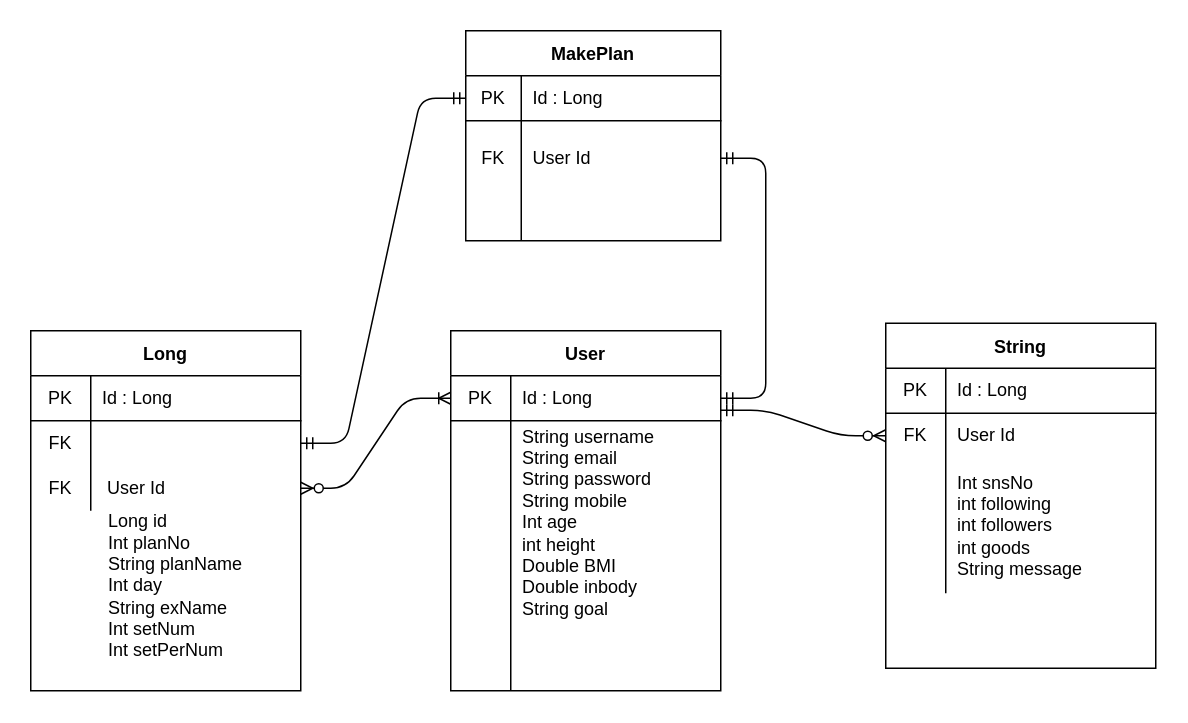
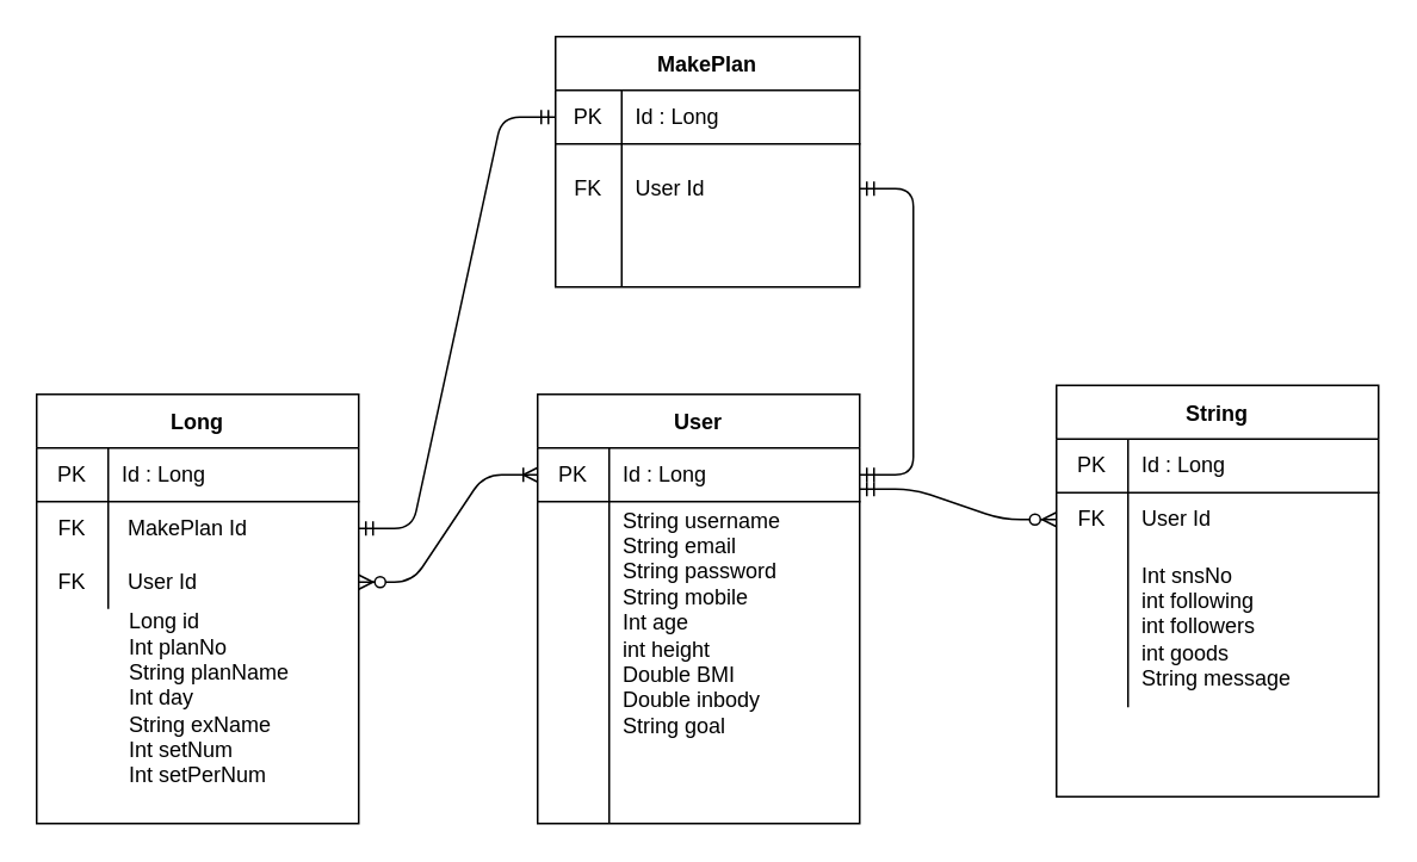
  <mxCell id="0" />
  <mxCell id="1" parent="0" />
  <mxCell id="2" value="User" style="shape=table;startSize=30;container=1;collapsible=0;childLayout=tableLayout;fixedRows=1;rowLines=0;fontStyle=1;align=center;pointerEvents=1;" vertex="1" parent="1"><mxGeometry x="300" y="220" width="180" height="240" as="geometry" /></mxCell>
  <mxCell id="3" value="" style="shape=partialRectangle;html=1;whiteSpace=wrap;collapsible=0;dropTarget=0;pointerEvents=1;fillColor=none;top=0;left=0;bottom=1;right=0;points=[[0,0.5],[1,0.5]];portConstraint=eastwest;" vertex="1" parent="2"><mxGeometry y="30" width="180" height="30" as="geometry" /></mxCell>
  <mxCell id="4" value="PK" style="shape=partialRectangle;html=1;whiteSpace=wrap;connectable=0;fillColor=none;top=0;left=0;bottom=0;right=0;overflow=hidden;pointerEvents=1;" vertex="1" parent="3"><mxGeometry width="40" height="30" as="geometry" /></mxCell>
  <mxCell id="5" value="Id : Long" style="shape=partialRectangle;html=1;whiteSpace=wrap;connectable=0;fillColor=none;top=0;left=0;bottom=0;right=0;align=left;spacingLeft=6;overflow=hidden;pointerEvents=1;" vertex="1" parent="3"><mxGeometry x="40" width="140" height="30" as="geometry" /></mxCell>
  <mxCell id="6" value="" style="shape=partialRectangle;html=1;whiteSpace=wrap;collapsible=0;dropTarget=0;pointerEvents=1;fillColor=none;top=0;left=0;bottom=0;right=0;points=[[0,0.5],[1,0.5]];portConstraint=eastwest;" vertex="1" parent="2"><mxGeometry y="60" width="180" height="150" as="geometry" /></mxCell>
  <mxCell id="7" value="" style="shape=partialRectangle;html=1;whiteSpace=wrap;connectable=0;fillColor=none;top=0;left=0;bottom=0;right=0;overflow=hidden;pointerEvents=1;" vertex="1" parent="6"><mxGeometry width="40" height="150" as="geometry" /></mxCell>
  <mxCell id="8" value="String username&lt;br style=&quot;padding: 0px ; margin: 0px&quot;&gt;String email&lt;br style=&quot;padding: 0px ; margin: 0px&quot;&gt;String password&lt;br style=&quot;padding: 0px ; margin: 0px&quot;&gt;String mobile&lt;br style=&quot;padding: 0px ; margin: 0px&quot;&gt;Int age&lt;br style=&quot;padding: 0px ; margin: 0px&quot;&gt;int height&lt;br style=&quot;padding: 0px ; margin: 0px&quot;&gt;Double BMI&lt;br style=&quot;padding: 0px ; margin: 0px&quot;&gt;Double inbody&lt;br style=&quot;padding: 0px ; margin: 0px&quot;&gt;String goal&lt;div style=&quot;padding: 0px ; margin: 0px&quot;&gt;&lt;br style=&quot;padding: 0px ; margin: 0px&quot;&gt;&lt;/div&gt;" style="shape=partialRectangle;html=1;whiteSpace=wrap;connectable=0;fillColor=none;top=0;left=0;bottom=0;right=0;align=left;spacingLeft=6;overflow=hidden;pointerEvents=1;" vertex="1" parent="6"><mxGeometry x="40" width="140" height="150" as="geometry" /></mxCell>
  <mxCell id="9" value="" style="shape=partialRectangle;html=1;whiteSpace=wrap;collapsible=0;dropTarget=0;pointerEvents=1;fillColor=none;top=0;left=0;bottom=0;right=0;points=[[0,0.5],[1,0.5]];portConstraint=eastwest;" vertex="1" parent="2"><mxGeometry y="210" width="180" height="30" as="geometry" /></mxCell>
  <mxCell id="10" value="" style="shape=partialRectangle;html=1;whiteSpace=wrap;connectable=0;fillColor=none;top=0;left=0;bottom=0;right=0;overflow=hidden;pointerEvents=1;" vertex="1" parent="9"><mxGeometry width="40" height="30" as="geometry" /></mxCell>
  <mxCell id="11" value="" style="shape=partialRectangle;html=1;whiteSpace=wrap;connectable=0;fillColor=none;top=0;left=0;bottom=0;right=0;align=left;spacingLeft=6;overflow=hidden;pointerEvents=1;" vertex="1" parent="9"><mxGeometry x="40" width="140" height="30" as="geometry" /></mxCell>
  <mxCell id="12" value="MakePlan" style="shape=table;startSize=30;container=1;collapsible=0;childLayout=tableLayout;fixedRows=1;rowLines=0;fontStyle=1;align=center;pointerEvents=1;" vertex="1" parent="1"><mxGeometry x="310" y="20" width="170" height="140" as="geometry" /></mxCell>
  <mxCell id="13" value="" style="shape=partialRectangle;html=1;whiteSpace=wrap;collapsible=0;dropTarget=0;pointerEvents=1;fillColor=none;top=0;left=0;bottom=1;right=0;points=[[0,0.5],[1,0.5]];portConstraint=eastwest;" vertex="1" parent="12"><mxGeometry y="30" width="170" height="30" as="geometry" /></mxCell>
  <mxCell id="14" value="PK" style="shape=partialRectangle;html=1;whiteSpace=wrap;connectable=0;fillColor=none;top=0;left=0;bottom=0;right=0;overflow=hidden;pointerEvents=1;" vertex="1" parent="13"><mxGeometry width="37" height="30" as="geometry" /></mxCell>
  <mxCell id="15" value="Id : Long" style="shape=partialRectangle;html=1;whiteSpace=wrap;connectable=0;fillColor=none;top=0;left=0;bottom=0;right=0;align=left;spacingLeft=6;overflow=hidden;pointerEvents=1;" vertex="1" parent="13"><mxGeometry x="37" width="133" height="30" as="geometry" /></mxCell>
  <mxCell id="16" value="" style="shape=partialRectangle;html=1;whiteSpace=wrap;collapsible=0;dropTarget=0;pointerEvents=1;fillColor=none;top=0;left=0;bottom=0;right=0;points=[[0,0.5],[1,0.5]];portConstraint=eastwest;" vertex="1" parent="12"><mxGeometry y="60" width="170" height="50" as="geometry" /></mxCell>
  <mxCell id="17" value="FK" style="shape=partialRectangle;html=1;whiteSpace=wrap;connectable=0;fillColor=none;top=0;left=0;bottom=0;right=0;overflow=hidden;pointerEvents=1;" vertex="1" parent="16"><mxGeometry width="37" height="50" as="geometry" /></mxCell>
  <mxCell id="18" value="User Id" style="shape=partialRectangle;html=1;whiteSpace=wrap;connectable=0;fillColor=none;top=0;left=0;bottom=0;right=0;align=left;spacingLeft=6;overflow=hidden;pointerEvents=1;" vertex="1" parent="16"><mxGeometry x="37" width="133" height="50" as="geometry" /></mxCell>
  <mxCell id="19" value="" style="shape=partialRectangle;html=1;whiteSpace=wrap;collapsible=0;dropTarget=0;pointerEvents=1;fillColor=none;top=0;left=0;bottom=0;right=0;points=[[0,0.5],[1,0.5]];portConstraint=eastwest;" vertex="1" parent="12"><mxGeometry y="110" width="170" height="30" as="geometry" /></mxCell>
  <mxCell id="20" value="" style="shape=partialRectangle;html=1;whiteSpace=wrap;connectable=0;fillColor=none;top=0;left=0;bottom=0;right=0;overflow=hidden;pointerEvents=1;" vertex="1" parent="19"><mxGeometry width="37" height="30" as="geometry" /></mxCell>
  <mxCell id="21" value="" style="shape=partialRectangle;html=1;whiteSpace=wrap;connectable=0;fillColor=none;top=0;left=0;bottom=0;right=0;align=left;spacingLeft=6;overflow=hidden;pointerEvents=1;" vertex="1" parent="19"><mxGeometry x="37" width="133" height="30" as="geometry" /></mxCell>
  <mxCell id="22" value="String" style="shape=table;startSize=30;container=1;collapsible=0;childLayout=tableLayout;fixedRows=1;rowLines=0;fontStyle=1;align=center;pointerEvents=1;" vertex="1" parent="1"><mxGeometry x="590" y="215" width="180" height="230" as="geometry" /></mxCell>
  <mxCell id="23" value="" style="shape=partialRectangle;html=1;whiteSpace=wrap;collapsible=0;dropTarget=0;pointerEvents=1;fillColor=none;top=0;left=0;bottom=1;right=0;points=[[0,0.5],[1,0.5]];portConstraint=eastwest;" vertex="1" parent="22"><mxGeometry y="30" width="180" height="30" as="geometry" /></mxCell>
  <mxCell id="24" value="PK" style="shape=partialRectangle;html=1;whiteSpace=wrap;connectable=0;fillColor=none;top=0;left=0;bottom=0;right=0;overflow=hidden;pointerEvents=1;" vertex="1" parent="23"><mxGeometry width="40" height="30" as="geometry" /></mxCell>
  <mxCell id="25" value="Id : Long" style="shape=partialRectangle;html=1;whiteSpace=wrap;connectable=0;fillColor=none;top=0;left=0;bottom=0;right=0;align=left;spacingLeft=6;overflow=hidden;pointerEvents=1;" vertex="1" parent="23"><mxGeometry x="40" width="140" height="30" as="geometry" /></mxCell>
  <mxCell id="26" value="" style="shape=partialRectangle;html=1;whiteSpace=wrap;collapsible=0;dropTarget=0;pointerEvents=1;fillColor=none;top=0;left=0;bottom=0;right=0;points=[[0,0.5],[1,0.5]];portConstraint=eastwest;" vertex="1" parent="22"><mxGeometry y="60" width="180" height="30" as="geometry" /></mxCell>
  <mxCell id="27" value="FK" style="shape=partialRectangle;html=1;whiteSpace=wrap;connectable=0;fillColor=none;top=0;left=0;bottom=0;right=0;overflow=hidden;pointerEvents=1;" vertex="1" parent="26"><mxGeometry width="40" height="30" as="geometry" /></mxCell>
  <mxCell id="28" value="User Id" style="shape=partialRectangle;html=1;whiteSpace=wrap;connectable=0;fillColor=none;top=0;left=0;bottom=0;right=0;align=left;spacingLeft=6;overflow=hidden;pointerEvents=1;" vertex="1" parent="26"><mxGeometry x="40" width="140" height="30" as="geometry" /></mxCell>
  <mxCell id="29" value="" style="shape=partialRectangle;html=1;whiteSpace=wrap;collapsible=0;dropTarget=0;pointerEvents=1;fillColor=none;top=0;left=0;bottom=0;right=0;points=[[0,0.5],[1,0.5]];portConstraint=eastwest;" vertex="1" parent="22"><mxGeometry y="90" width="180" height="90" as="geometry" /></mxCell>
  <mxCell id="30" value="" style="shape=partialRectangle;html=1;whiteSpace=wrap;connectable=0;fillColor=none;top=0;left=0;bottom=0;right=0;overflow=hidden;pointerEvents=1;" vertex="1" parent="29"><mxGeometry width="40" height="90" as="geometry" /></mxCell>
  <mxCell id="31" value="Int snsNo&lt;br style=&quot;padding: 0px ; margin: 0px&quot;&gt;int following&lt;br style=&quot;padding: 0px ; margin: 0px&quot;&gt;int followers&lt;br style=&quot;padding: 0px ; margin: 0px&quot;&gt;int goods&lt;br style=&quot;padding: 0px ; margin: 0px&quot;&gt;String message" style="shape=partialRectangle;html=1;whiteSpace=wrap;connectable=0;fillColor=none;top=0;left=0;bottom=0;right=0;align=left;spacingLeft=6;overflow=hidden;pointerEvents=1;" vertex="1" parent="29"><mxGeometry x="40" width="140" height="90" as="geometry" /></mxCell>
  <mxCell id="32" value="Long" style="shape=table;startSize=30;container=1;collapsible=0;childLayout=tableLayout;fixedRows=1;rowLines=0;fontStyle=1;align=center;pointerEvents=1;" vertex="1" parent="1"><mxGeometry x="20" y="220" width="180" height="240" as="geometry" /></mxCell>
  <mxCell id="33" value="" style="shape=partialRectangle;html=1;whiteSpace=wrap;collapsible=0;dropTarget=0;pointerEvents=1;fillColor=none;top=0;left=0;bottom=1;right=0;points=[[0,0.5],[1,0.5]];portConstraint=eastwest;" vertex="1" parent="32"><mxGeometry y="30" width="180" height="30" as="geometry" /></mxCell>
  <mxCell id="34" value="PK" style="shape=partialRectangle;html=1;whiteSpace=wrap;connectable=0;fillColor=none;top=0;left=0;bottom=0;right=0;overflow=hidden;pointerEvents=1;" vertex="1" parent="33"><mxGeometry width="40" height="30" as="geometry" /></mxCell>
  <mxCell id="35" value="Id : Long" style="shape=partialRectangle;html=1;whiteSpace=wrap;connectable=0;fillColor=none;top=0;left=0;bottom=0;right=0;align=left;spacingLeft=6;overflow=hidden;pointerEvents=1;" vertex="1" parent="33"><mxGeometry x="40" width="140" height="30" as="geometry" /></mxCell>
  <mxCell id="36" value="" style="shape=partialRectangle;html=1;whiteSpace=wrap;collapsible=0;dropTarget=0;pointerEvents=1;fillColor=none;top=0;left=0;bottom=0;right=0;points=[[0,0.5],[1,0.5]];portConstraint=eastwest;" vertex="1" parent="32"><mxGeometry y="60" width="180" height="30" as="geometry" /></mxCell>
  <mxCell id="37" value="FK" style="shape=partialRectangle;html=1;whiteSpace=wrap;connectable=0;fillColor=none;top=0;left=0;bottom=0;right=0;overflow=hidden;pointerEvents=1;" vertex="1" parent="36"><mxGeometry width="40" height="30" as="geometry" /></mxCell>
+ <mxCell id="38" value="&amp;nbsp;MakePlan Id" style="shape=partialRectangle;html=1;whiteSpace=wrap;connectable=0;fillColor=none;top=0;left=0;bottom=0;right=0;align=left;spacingLeft=6;overflow=hidden;pointerEvents=1;" vertex="1" parent="36"><mxGeometry x="40" width="140" height="30" as="geometry" /></mxCell>
  <mxCell id="39" value="" style="shape=partialRectangle;html=1;whiteSpace=wrap;collapsible=0;dropTarget=0;pointerEvents=1;fillColor=none;top=0;left=0;bottom=0;right=0;points=[[0,0.5],[1,0.5]];portConstraint=eastwest;" vertex="1" parent="32"><mxGeometry y="90" width="180" height="30" as="geometry" /></mxCell>
  <mxCell id="40" value="FK" style="shape=partialRectangle;html=1;whiteSpace=wrap;connectable=0;fillColor=none;top=0;left=0;bottom=0;right=0;overflow=hidden;pointerEvents=1;" vertex="1" parent="39"><mxGeometry width="40" height="30" as="geometry" /></mxCell>
  <mxCell id="41" value="&amp;nbsp;User Id" style="shape=partialRectangle;html=1;whiteSpace=wrap;connectable=0;fillColor=none;top=0;left=0;bottom=0;right=0;align=left;spacingLeft=6;overflow=hidden;pointerEvents=1;" vertex="1" parent="39"><mxGeometry x="40" width="140" height="30" as="geometry" /></mxCell>
  <mxCell id="42" value="&lt;div&gt;Long id&lt;/div&gt;&lt;div&gt;Int planNo&lt;/div&gt;&lt;div&gt;String planName&lt;/div&gt;&lt;div&gt;Int day&lt;/div&gt;&lt;div&gt;String exName&lt;/div&gt;&lt;div&gt;Int setNum&lt;/div&gt;&lt;div&gt;Int setPerNum&lt;/div&gt;" style="text;html=1;align=left;verticalAlign=middle;resizable=0;points=[];autosize=1;strokeColor=none;" vertex="1" parent="1"><mxGeometry x="70" y="340" width="100" height="100" as="geometry" /></mxCell>
  <mxCell id="43" value="" style="edgeStyle=entityRelationEdgeStyle;fontSize=12;html=1;endArrow=ERmandOne;startArrow=ERmandOne;exitX=1;exitY=0.5;exitDx=0;exitDy=0;entryX=0;entryY=0.5;entryDx=0;entryDy=0;" edge="1" parent="1" source="36" target="13"><mxGeometry width="100" height="100" relative="1" as="geometry"><mxPoint x="-70" y="270" as="sourcePoint" /><mxPoint x="330" y="500" as="targetPoint" /></mxGeometry></mxCell>
  <mxCell id="44" value="" style="edgeStyle=entityRelationEdgeStyle;fontSize=12;html=1;endArrow=ERoneToMany;startArrow=ERzeroToMany;entryX=0;entryY=0.5;entryDx=0;entryDy=0;exitX=1;exitY=0.5;exitDx=0;exitDy=0;" edge="1" parent="1" source="39" target="3"><mxGeometry width="100" height="100" relative="1" as="geometry"><mxPoint x="210" y="430" as="sourcePoint" /><mxPoint x="310" y="330" as="targetPoint" /></mxGeometry></mxCell>
  <mxCell id="45" value="" style="edgeStyle=entityRelationEdgeStyle;fontSize=12;html=1;endArrow=ERzeroToMany;startArrow=ERmandOne;entryX=0;entryY=0.5;entryDx=0;entryDy=0;" edge="1" parent="1" target="26"><mxGeometry width="100" height="100" relative="1" as="geometry"><mxPoint x="480" y="273" as="sourcePoint" /><mxPoint x="600" y="80" as="targetPoint" /></mxGeometry></mxCell>
  <mxCell id="46" value="" style="edgeStyle=entityRelationEdgeStyle;fontSize=12;html=1;endArrow=ERmandOne;startArrow=ERmandOne;exitX=1;exitY=0.5;exitDx=0;exitDy=0;entryX=1;entryY=0.5;entryDx=0;entryDy=0;" edge="1" parent="1" source="16" target="3"><mxGeometry width="100" height="100" relative="1" as="geometry"><mxPoint x="490" y="130" as="sourcePoint" /><mxPoint x="560" y="310" as="targetPoint" /></mxGeometry></mxCell>
